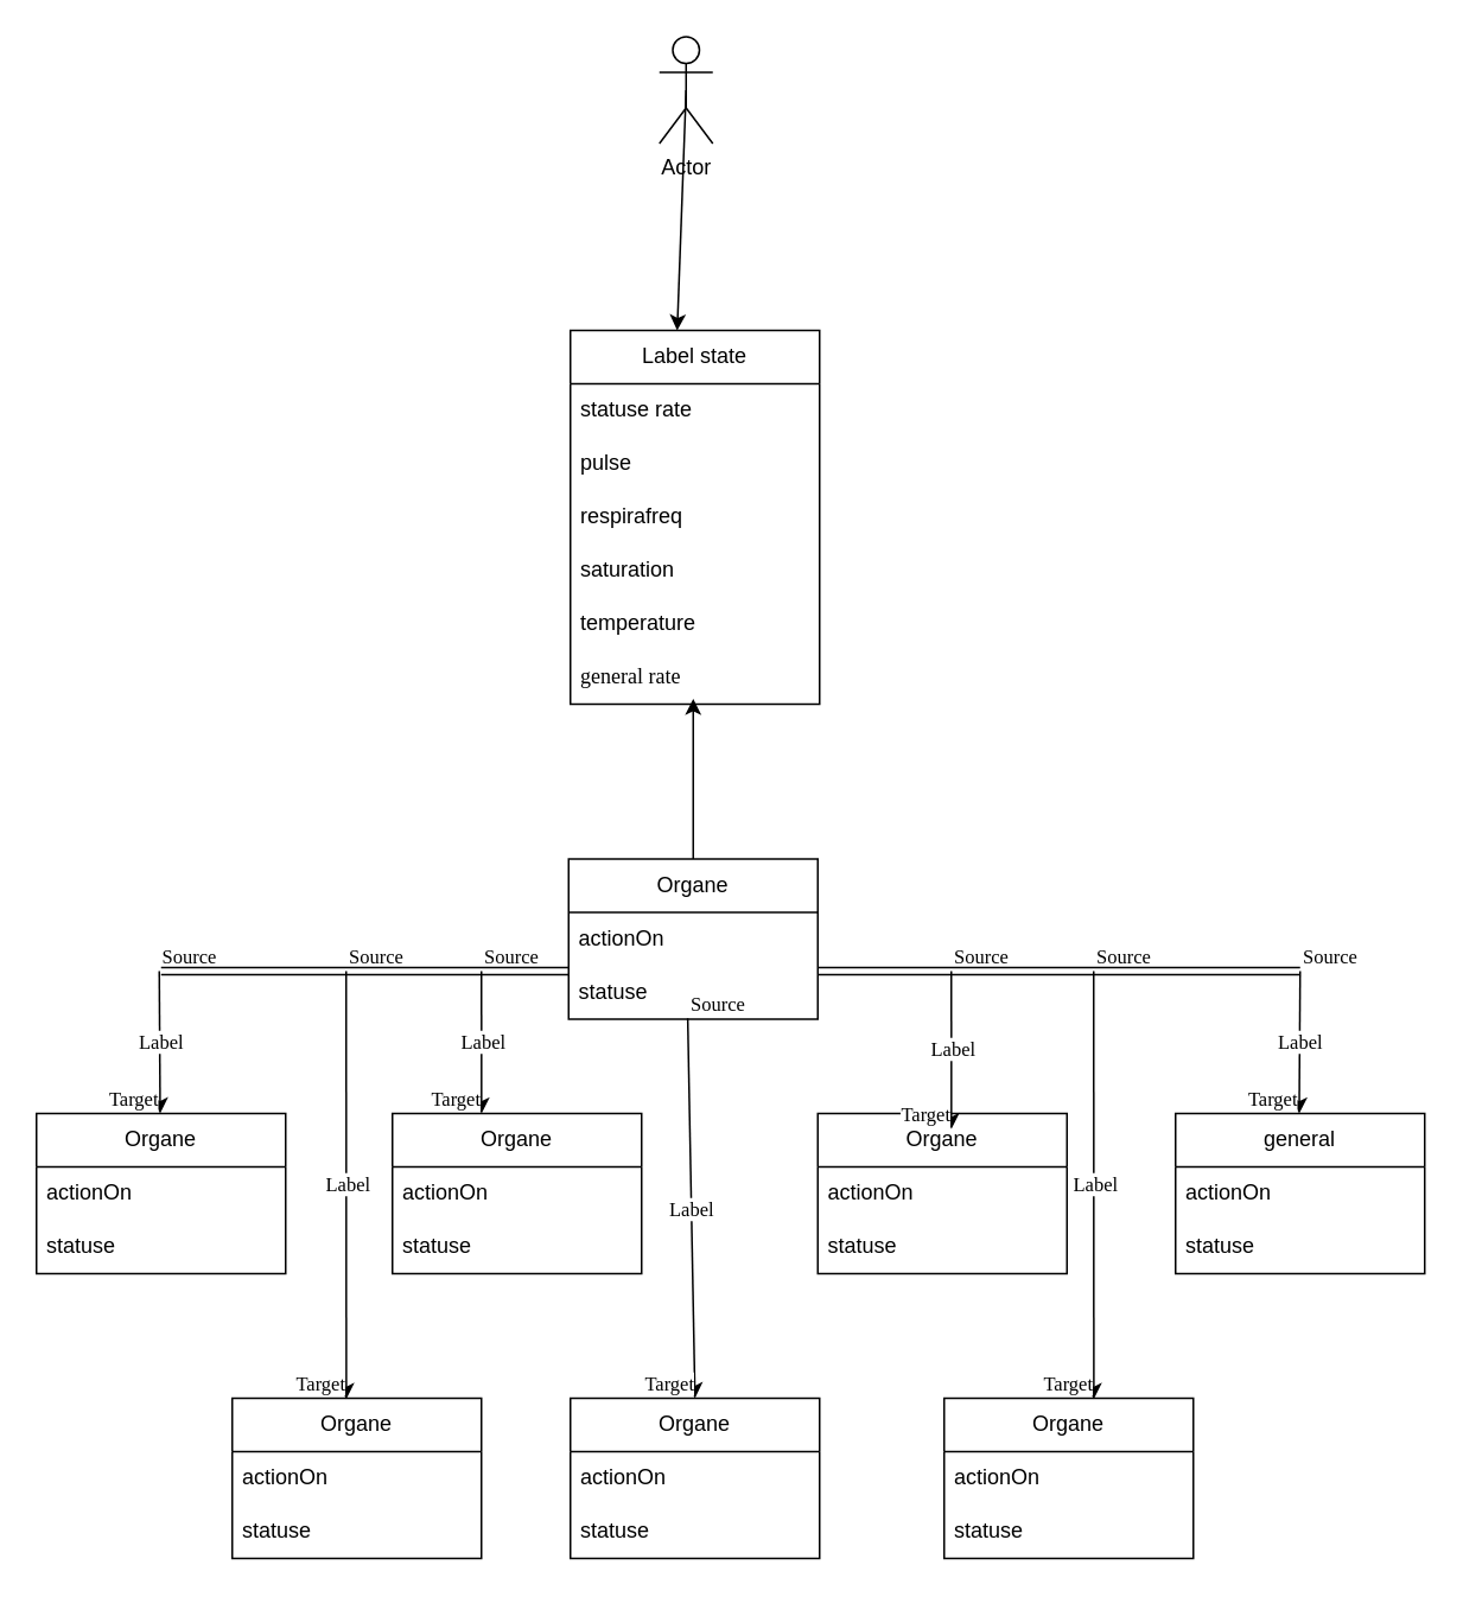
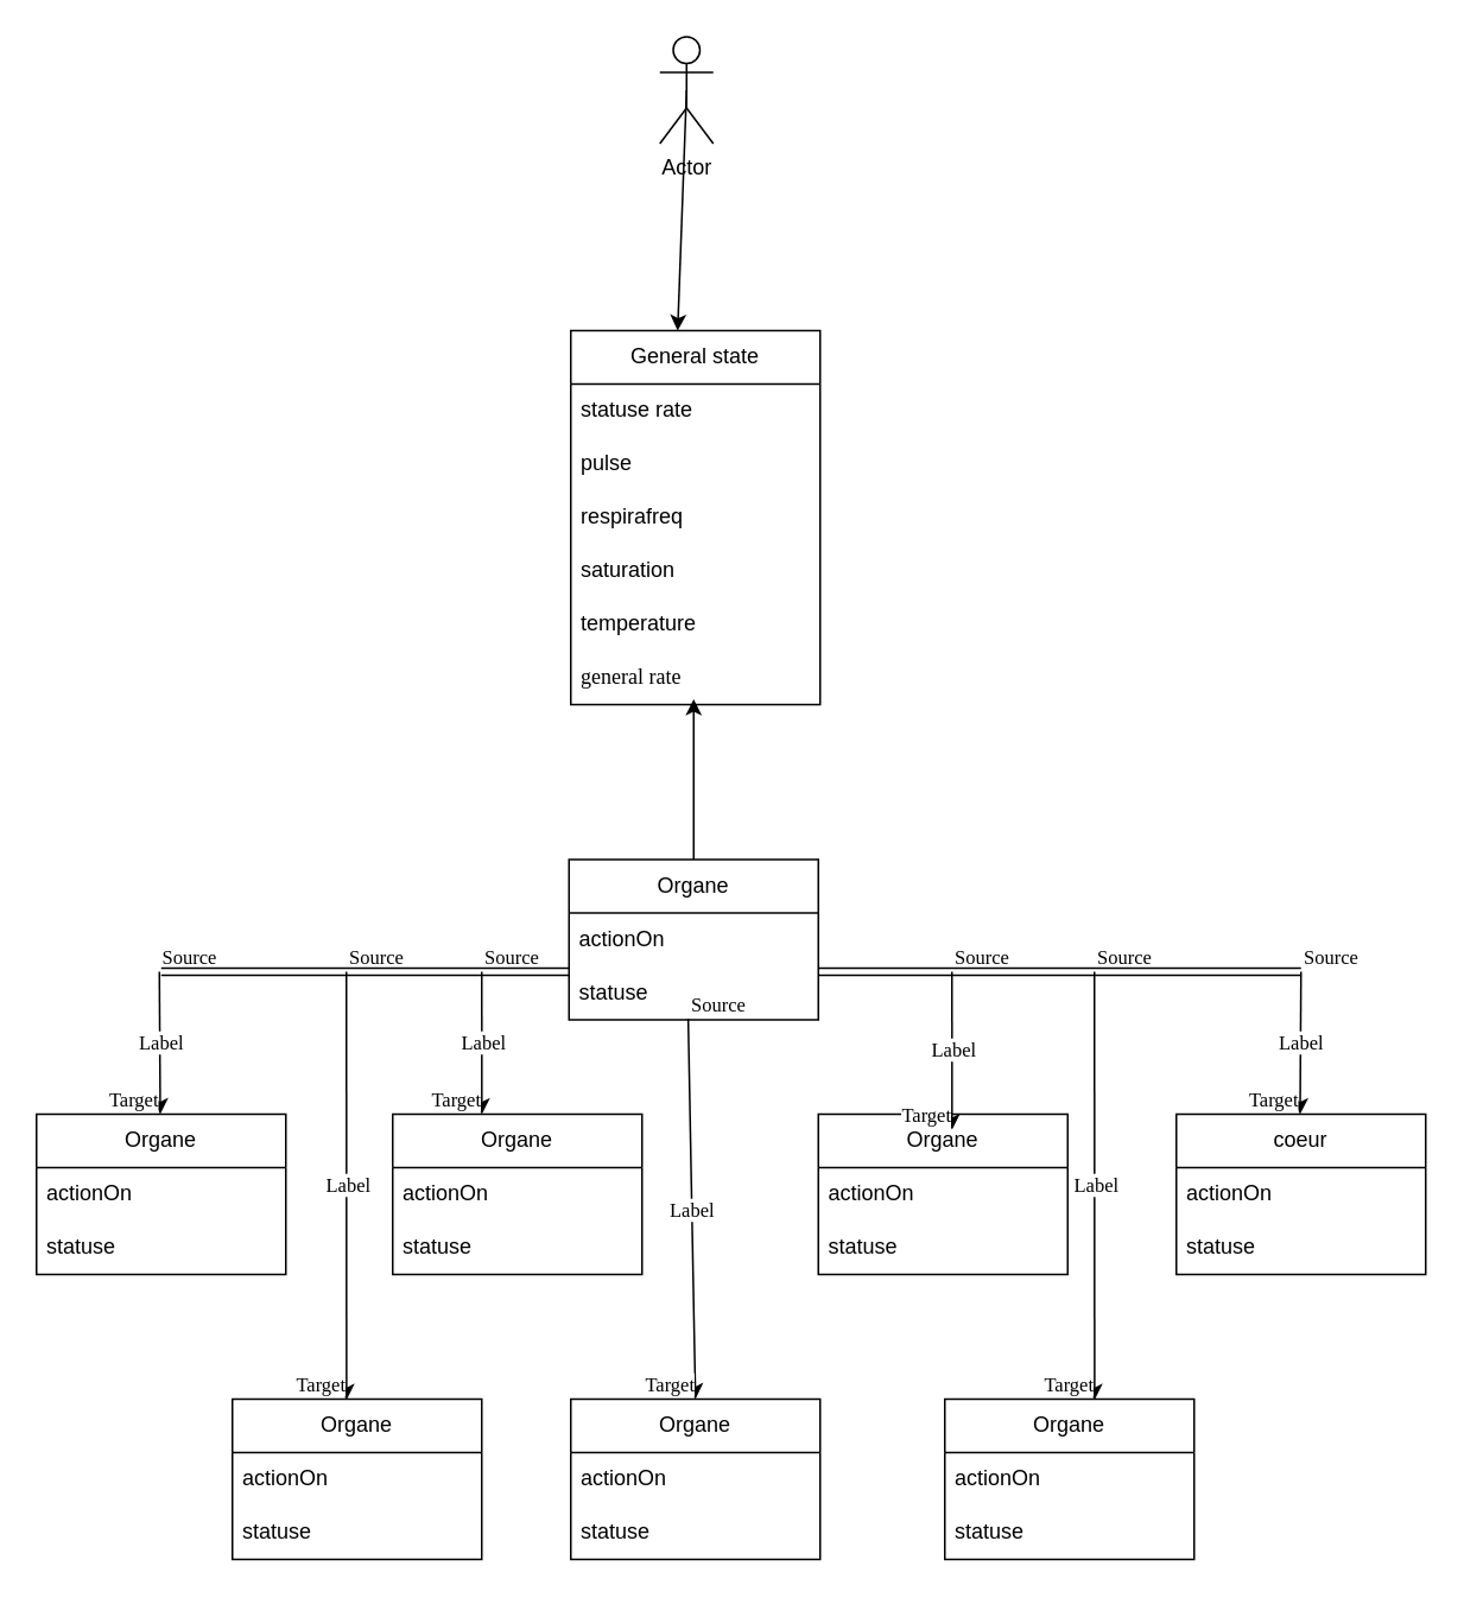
  <mxCell id="0" />
  <mxCell id="1" parent="0" />
  <mxCell id="2" style="edgeStyle=none;html=1;exitX=0.5;exitY=0.5;exitDx=0;exitDy=0;exitPerimeter=0;entryX=0.5;entryY=0;entryDx=0;entryDy=0;" edge="1" parent="1" source="3"><mxGeometry relative="1" as="geometry"><mxPoint x="380" y="185" as="targetPoint" /></mxGeometry></mxCell>
  <mxCell id="3" value="Actor" style="shape=umlActor;verticalLabelPosition=bottom;verticalAlign=top;html=1;outlineConnect=0;" vertex="1" parent="1"><mxGeometry x="370" y="20" width="30" height="60" as="geometry" /></mxCell>
- <mxCell id="4" value="Label state" style="swimlane;fontStyle=0;childLayout=stackLayout;horizontal=1;startSize=30;horizontalStack=0;resizeParent=1;resizeParentMax=0;resizeLast=0;collapsible=1;marginBottom=0;whiteSpace=wrap;html=1;" vertex="1" parent="1"><mxGeometry x="320" y="185" width="140" height="210" as="geometry" /></mxCell>
+ <mxCell id="4" value="General state" style="swimlane;fontStyle=0;childLayout=stackLayout;horizontal=1;startSize=30;horizontalStack=0;resizeParent=1;resizeParentMax=0;resizeLast=0;collapsible=1;marginBottom=0;whiteSpace=wrap;html=1;" vertex="1" parent="1"><mxGeometry x="320" y="185" width="140" height="210" as="geometry" /></mxCell>
  <mxCell id="5" value="statuse rate" style="text;strokeColor=none;fillColor=none;align=left;verticalAlign=middle;spacingLeft=4;spacingRight=4;overflow=hidden;points=[[0,0.5],[1,0.5]];portConstraint=eastwest;rotatable=0;whiteSpace=wrap;html=1;" vertex="1" parent="4"><mxGeometry y="30" width="140" height="30" as="geometry" /></mxCell>
  <mxCell id="6" value="pulse" style="text;strokeColor=none;fillColor=none;align=left;verticalAlign=middle;spacingLeft=4;spacingRight=4;overflow=hidden;points=[[0,0.5],[1,0.5]];portConstraint=eastwest;rotatable=0;whiteSpace=wrap;html=1;" vertex="1" parent="4"><mxGeometry y="60" width="140" height="30" as="geometry" /></mxCell>
  <mxCell id="7" value="respirafreq" style="text;strokeColor=none;fillColor=none;align=left;verticalAlign=middle;spacingLeft=4;spacingRight=4;overflow=hidden;points=[[0,0.5],[1,0.5]];portConstraint=eastwest;rotatable=0;whiteSpace=wrap;html=1;" vertex="1" parent="4"><mxGeometry y="90" width="140" height="30" as="geometry" /></mxCell>
  <mxCell id="8" value="saturation" style="text;strokeColor=none;fillColor=none;align=left;verticalAlign=middle;spacingLeft=4;spacingRight=4;overflow=hidden;points=[[0,0.5],[1,0.5]];portConstraint=eastwest;rotatable=0;whiteSpace=wrap;html=1;" vertex="1" parent="4"><mxGeometry y="120" width="140" height="30" as="geometry" /></mxCell>
  <mxCell id="9" value="temperature" style="text;strokeColor=none;fillColor=none;align=left;verticalAlign=middle;spacingLeft=4;spacingRight=4;overflow=hidden;points=[[0,0.5],[1,0.5]];portConstraint=eastwest;rotatable=0;whiteSpace=wrap;html=1;" vertex="1" parent="4"><mxGeometry y="150" width="140" height="30" as="geometry" /></mxCell>
  <mxCell id="10" value="general rate" style="text;strokeColor=none;fillColor=none;align=left;verticalAlign=middle;spacingLeft=4;spacingRight=4;overflow=hidden;points=[[0,0.5],[1,0.5]];portConstraint=eastwest;rotatable=0;whiteSpace=wrap;html=1;fontFamily=Times New Roman;" vertex="1" parent="4"><mxGeometry y="180" width="140" height="30" as="geometry" /></mxCell>
  <mxCell id="11" style="edgeStyle=none;html=1;exitX=0.5;exitY=0;exitDx=0;exitDy=0;" edge="1" parent="1" source="12"><mxGeometry relative="1" as="geometry"><mxPoint x="389" y="392" as="targetPoint" /></mxGeometry></mxCell>
  <mxCell id="12" value="Organe" style="swimlane;fontStyle=0;childLayout=stackLayout;horizontal=1;startSize=30;horizontalStack=0;resizeParent=1;resizeParentMax=0;resizeLast=0;collapsible=1;marginBottom=0;whiteSpace=wrap;html=1;" vertex="1" parent="1"><mxGeometry x="319" y="482" width="140" height="90" as="geometry" /></mxCell>
  <mxCell id="13" value="actionOn" style="text;strokeColor=none;fillColor=none;align=left;verticalAlign=middle;spacingLeft=4;spacingRight=4;overflow=hidden;points=[[0,0.5],[1,0.5]];portConstraint=eastwest;rotatable=0;whiteSpace=wrap;html=1;" vertex="1" parent="12"><mxGeometry y="30" width="140" height="30" as="geometry" /></mxCell>
  <mxCell id="14" value="statuse" style="text;strokeColor=none;fillColor=none;align=left;verticalAlign=middle;spacingLeft=4;spacingRight=4;overflow=hidden;points=[[0,0.5],[1,0.5]];portConstraint=eastwest;rotatable=0;whiteSpace=wrap;html=1;" vertex="1" parent="12"><mxGeometry y="60" width="140" height="30" as="geometry" /></mxCell>
- <mxCell id="15" value="general" style="swimlane;fontStyle=0;childLayout=stackLayout;horizontal=1;startSize=30;horizontalStack=0;resizeParent=1;resizeParentMax=0;resizeLast=0;collapsible=1;marginBottom=0;whiteSpace=wrap;html=1;" vertex="1" parent="1"><mxGeometry x="660" y="625" width="140" height="90" as="geometry" /></mxCell>
+ <mxCell id="15" value="coeur" style="swimlane;fontStyle=0;childLayout=stackLayout;horizontal=1;startSize=30;horizontalStack=0;resizeParent=1;resizeParentMax=0;resizeLast=0;collapsible=1;marginBottom=0;whiteSpace=wrap;html=1;" vertex="1" parent="1"><mxGeometry x="660" y="625" width="140" height="90" as="geometry" /></mxCell>
  <mxCell id="16" value="actionOn" style="text;strokeColor=none;fillColor=none;align=left;verticalAlign=middle;spacingLeft=4;spacingRight=4;overflow=hidden;points=[[0,0.5],[1,0.5]];portConstraint=eastwest;rotatable=0;whiteSpace=wrap;html=1;" vertex="1" parent="15"><mxGeometry y="30" width="140" height="30" as="geometry" /></mxCell>
  <mxCell id="17" value="statuse" style="text;strokeColor=none;fillColor=none;align=left;verticalAlign=middle;spacingLeft=4;spacingRight=4;overflow=hidden;points=[[0,0.5],[1,0.5]];portConstraint=eastwest;rotatable=0;whiteSpace=wrap;html=1;" vertex="1" parent="15"><mxGeometry y="60" width="140" height="30" as="geometry" /></mxCell>
  <mxCell id="18" value="Organe" style="swimlane;fontStyle=0;childLayout=stackLayout;horizontal=1;startSize=30;horizontalStack=0;resizeParent=1;resizeParentMax=0;resizeLast=0;collapsible=1;marginBottom=0;whiteSpace=wrap;html=1;" vertex="1" parent="1"><mxGeometry x="459" y="625" width="140" height="90" as="geometry" /></mxCell>
  <mxCell id="19" value="actionOn" style="text;strokeColor=none;fillColor=none;align=left;verticalAlign=middle;spacingLeft=4;spacingRight=4;overflow=hidden;points=[[0,0.5],[1,0.5]];portConstraint=eastwest;rotatable=0;whiteSpace=wrap;html=1;" vertex="1" parent="18"><mxGeometry y="30" width="140" height="30" as="geometry" /></mxCell>
  <mxCell id="20" value="statuse" style="text;strokeColor=none;fillColor=none;align=left;verticalAlign=middle;spacingLeft=4;spacingRight=4;overflow=hidden;points=[[0,0.5],[1,0.5]];portConstraint=eastwest;rotatable=0;whiteSpace=wrap;html=1;" vertex="1" parent="18"><mxGeometry y="60" width="140" height="30" as="geometry" /></mxCell>
  <mxCell id="21" value="Organe" style="swimlane;fontStyle=0;childLayout=stackLayout;horizontal=1;startSize=30;horizontalStack=0;resizeParent=1;resizeParentMax=0;resizeLast=0;collapsible=1;marginBottom=0;whiteSpace=wrap;html=1;" vertex="1" parent="1"><mxGeometry x="220" y="625" width="140" height="90" as="geometry" /></mxCell>
  <mxCell id="22" value="actionOn" style="text;strokeColor=none;fillColor=none;align=left;verticalAlign=middle;spacingLeft=4;spacingRight=4;overflow=hidden;points=[[0,0.5],[1,0.5]];portConstraint=eastwest;rotatable=0;whiteSpace=wrap;html=1;" vertex="1" parent="21"><mxGeometry y="30" width="140" height="30" as="geometry" /></mxCell>
  <mxCell id="23" value="statuse" style="text;strokeColor=none;fillColor=none;align=left;verticalAlign=middle;spacingLeft=4;spacingRight=4;overflow=hidden;points=[[0,0.5],[1,0.5]];portConstraint=eastwest;rotatable=0;whiteSpace=wrap;html=1;" vertex="1" parent="21"><mxGeometry y="60" width="140" height="30" as="geometry" /></mxCell>
  <mxCell id="24" value="Organe" style="swimlane;fontStyle=0;childLayout=stackLayout;horizontal=1;startSize=30;horizontalStack=0;resizeParent=1;resizeParentMax=0;resizeLast=0;collapsible=1;marginBottom=0;whiteSpace=wrap;html=1;" vertex="1" parent="1"><mxGeometry x="20" y="625" width="140" height="90" as="geometry" /></mxCell>
  <mxCell id="25" value="actionOn" style="text;strokeColor=none;fillColor=none;align=left;verticalAlign=middle;spacingLeft=4;spacingRight=4;overflow=hidden;points=[[0,0.5],[1,0.5]];portConstraint=eastwest;rotatable=0;whiteSpace=wrap;html=1;" vertex="1" parent="24"><mxGeometry y="30" width="140" height="30" as="geometry" /></mxCell>
  <mxCell id="26" value="statuse" style="text;strokeColor=none;fillColor=none;align=left;verticalAlign=middle;spacingLeft=4;spacingRight=4;overflow=hidden;points=[[0,0.5],[1,0.5]];portConstraint=eastwest;rotatable=0;whiteSpace=wrap;html=1;" vertex="1" parent="24"><mxGeometry y="60" width="140" height="30" as="geometry" /></mxCell>
  <mxCell id="27" value="Organe" style="swimlane;fontStyle=0;childLayout=stackLayout;horizontal=1;startSize=30;horizontalStack=0;resizeParent=1;resizeParentMax=0;resizeLast=0;collapsible=1;marginBottom=0;whiteSpace=wrap;html=1;" vertex="1" parent="1"><mxGeometry x="130" y="785" width="140" height="90" as="geometry" /></mxCell>
  <mxCell id="28" value="actionOn" style="text;strokeColor=none;fillColor=none;align=left;verticalAlign=middle;spacingLeft=4;spacingRight=4;overflow=hidden;points=[[0,0.5],[1,0.5]];portConstraint=eastwest;rotatable=0;whiteSpace=wrap;html=1;" vertex="1" parent="27"><mxGeometry y="30" width="140" height="30" as="geometry" /></mxCell>
  <mxCell id="29" value="statuse" style="text;strokeColor=none;fillColor=none;align=left;verticalAlign=middle;spacingLeft=4;spacingRight=4;overflow=hidden;points=[[0,0.5],[1,0.5]];portConstraint=eastwest;rotatable=0;whiteSpace=wrap;html=1;" vertex="1" parent="27"><mxGeometry y="60" width="140" height="30" as="geometry" /></mxCell>
  <mxCell id="30" value="Organe" style="swimlane;fontStyle=0;childLayout=stackLayout;horizontal=1;startSize=30;horizontalStack=0;resizeParent=1;resizeParentMax=0;resizeLast=0;collapsible=1;marginBottom=0;whiteSpace=wrap;html=1;" vertex="1" parent="1"><mxGeometry x="320" y="785" width="140" height="90" as="geometry" /></mxCell>
  <mxCell id="31" value="actionOn" style="text;strokeColor=none;fillColor=none;align=left;verticalAlign=middle;spacingLeft=4;spacingRight=4;overflow=hidden;points=[[0,0.5],[1,0.5]];portConstraint=eastwest;rotatable=0;whiteSpace=wrap;html=1;" vertex="1" parent="30"><mxGeometry y="30" width="140" height="30" as="geometry" /></mxCell>
  <mxCell id="32" value="statuse" style="text;strokeColor=none;fillColor=none;align=left;verticalAlign=middle;spacingLeft=4;spacingRight=4;overflow=hidden;points=[[0,0.5],[1,0.5]];portConstraint=eastwest;rotatable=0;whiteSpace=wrap;html=1;" vertex="1" parent="30"><mxGeometry y="60" width="140" height="30" as="geometry" /></mxCell>
  <mxCell id="33" value="Organe" style="swimlane;fontStyle=0;childLayout=stackLayout;horizontal=1;startSize=30;horizontalStack=0;resizeParent=1;resizeParentMax=0;resizeLast=0;collapsible=1;marginBottom=0;whiteSpace=wrap;html=1;" vertex="1" parent="1"><mxGeometry x="530" y="785" width="140" height="90" as="geometry" /></mxCell>
  <mxCell id="34" value="actionOn" style="text;strokeColor=none;fillColor=none;align=left;verticalAlign=middle;spacingLeft=4;spacingRight=4;overflow=hidden;points=[[0,0.5],[1,0.5]];portConstraint=eastwest;rotatable=0;whiteSpace=wrap;html=1;" vertex="1" parent="33"><mxGeometry y="30" width="140" height="30" as="geometry" /></mxCell>
  <mxCell id="35" value="statuse" style="text;strokeColor=none;fillColor=none;align=left;verticalAlign=middle;spacingLeft=4;spacingRight=4;overflow=hidden;points=[[0,0.5],[1,0.5]];portConstraint=eastwest;rotatable=0;whiteSpace=wrap;html=1;" vertex="1" parent="33"><mxGeometry y="60" width="140" height="30" as="geometry" /></mxCell>
  <mxCell id="36" value="" style="endArrow=classic;html=1;fontFamily=Times New Roman;exitX=0.478;exitY=0.984;exitDx=0;exitDy=0;exitPerimeter=0;entryX=0.5;entryY=0;entryDx=0;entryDy=0;" edge="1" parent="1" source="14" target="30"><mxGeometry relative="1" as="geometry"><mxPoint x="380" y="675" as="sourcePoint" /><mxPoint x="540" y="675" as="targetPoint" /></mxGeometry></mxCell>
  <mxCell id="37" value="Label" style="edgeLabel;resizable=0;html=1;align=center;verticalAlign=middle;fontFamily=Times New Roman;" connectable="0" vertex="1" parent="36"><mxGeometry relative="1" as="geometry" /></mxCell>
  <mxCell id="38" value="Source" style="edgeLabel;resizable=0;html=1;align=left;verticalAlign=bottom;fontFamily=Times New Roman;" connectable="0" vertex="1" parent="36"><mxGeometry x="-1" relative="1" as="geometry" /></mxCell>
  <mxCell id="39" value="Target" style="edgeLabel;resizable=0;html=1;align=right;verticalAlign=bottom;fontFamily=Times New Roman;" connectable="0" vertex="1" parent="36"><mxGeometry x="1" relative="1" as="geometry" /></mxCell>
  <mxCell id="40" value="" style="endArrow=classic;html=1;fontFamily=Times New Roman;entryX=0.5;entryY=0;entryDx=0;entryDy=0;" edge="1" parent="1"><mxGeometry relative="1" as="geometry"><mxPoint x="194" y="545" as="sourcePoint" /><mxPoint x="194.08" y="785.48" as="targetPoint" /></mxGeometry></mxCell>
  <mxCell id="41" value="Label" style="edgeLabel;resizable=0;html=1;align=center;verticalAlign=middle;fontFamily=Times New Roman;" connectable="0" vertex="1" parent="40"><mxGeometry relative="1" as="geometry" /></mxCell>
  <mxCell id="42" value="Source" style="edgeLabel;resizable=0;html=1;align=left;verticalAlign=bottom;fontFamily=Times New Roman;" connectable="0" vertex="1" parent="40"><mxGeometry x="-1" relative="1" as="geometry" /></mxCell>
  <mxCell id="43" value="Target" style="edgeLabel;resizable=0;html=1;align=right;verticalAlign=bottom;fontFamily=Times New Roman;" connectable="0" vertex="1" parent="40"><mxGeometry x="1" relative="1" as="geometry" /></mxCell>
  <mxCell id="44" value="" style="endArrow=classic;html=1;fontFamily=Times New Roman;entryX=0.5;entryY=0;entryDx=0;entryDy=0;" edge="1" parent="1"><mxGeometry relative="1" as="geometry"><mxPoint x="614" y="545" as="sourcePoint" /><mxPoint x="614.08" y="785.48" as="targetPoint" /></mxGeometry></mxCell>
  <mxCell id="45" value="Label" style="edgeLabel;resizable=0;html=1;align=center;verticalAlign=middle;fontFamily=Times New Roman;" connectable="0" vertex="1" parent="44"><mxGeometry relative="1" as="geometry" /></mxCell>
  <mxCell id="46" value="Source" style="edgeLabel;resizable=0;html=1;align=left;verticalAlign=bottom;fontFamily=Times New Roman;" connectable="0" vertex="1" parent="44"><mxGeometry x="-1" relative="1" as="geometry" /></mxCell>
  <mxCell id="47" value="Target" style="edgeLabel;resizable=0;html=1;align=right;verticalAlign=bottom;fontFamily=Times New Roman;" connectable="0" vertex="1" parent="44"><mxGeometry x="1" relative="1" as="geometry" /></mxCell>
  <mxCell id="48" value="" style="endArrow=classic;html=1;fontFamily=Times New Roman;entryX=0.5;entryY=0;entryDx=0;entryDy=0;" edge="1" parent="1"><mxGeometry relative="1" as="geometry"><mxPoint x="534" y="545" as="sourcePoint" /><mxPoint x="534.08" y="633.74" as="targetPoint" /></mxGeometry></mxCell>
  <mxCell id="49" value="Label" style="edgeLabel;resizable=0;html=1;align=center;verticalAlign=middle;fontFamily=Times New Roman;" connectable="0" vertex="1" parent="48"><mxGeometry relative="1" as="geometry" /></mxCell>
  <mxCell id="50" value="Source" style="edgeLabel;resizable=0;html=1;align=left;verticalAlign=bottom;fontFamily=Times New Roman;" connectable="0" vertex="1" parent="48"><mxGeometry x="-1" relative="1" as="geometry" /></mxCell>
  <mxCell id="51" value="Target" style="edgeLabel;resizable=0;html=1;align=right;verticalAlign=bottom;fontFamily=Times New Roman;" connectable="0" vertex="1" parent="48"><mxGeometry x="1" relative="1" as="geometry" /></mxCell>
  <mxCell id="52" value="" style="endArrow=classic;html=1;fontFamily=Times New Roman;entryX=0.5;entryY=0;entryDx=0;entryDy=0;" edge="1" parent="1"><mxGeometry relative="1" as="geometry"><mxPoint x="270" y="545" as="sourcePoint" /><mxPoint x="270.08" y="625" as="targetPoint" /></mxGeometry></mxCell>
  <mxCell id="53" value="Label" style="edgeLabel;resizable=0;html=1;align=center;verticalAlign=middle;fontFamily=Times New Roman;" connectable="0" vertex="1" parent="52"><mxGeometry relative="1" as="geometry" /></mxCell>
  <mxCell id="54" value="Source" style="edgeLabel;resizable=0;html=1;align=left;verticalAlign=bottom;fontFamily=Times New Roman;" connectable="0" vertex="1" parent="52"><mxGeometry x="-1" relative="1" as="geometry" /></mxCell>
  <mxCell id="55" value="Target" style="edgeLabel;resizable=0;html=1;align=right;verticalAlign=bottom;fontFamily=Times New Roman;" connectable="0" vertex="1" parent="52"><mxGeometry x="1" relative="1" as="geometry" /></mxCell>
  <mxCell id="56" value="" style="endArrow=classic;html=1;fontFamily=Times New Roman;entryX=0.5;entryY=0;entryDx=0;entryDy=0;" edge="1" parent="1"><mxGeometry relative="1" as="geometry"><mxPoint x="89" y="545" as="sourcePoint" /><mxPoint x="89.49" y="625" as="targetPoint" /></mxGeometry></mxCell>
  <mxCell id="57" value="Label" style="edgeLabel;resizable=0;html=1;align=center;verticalAlign=middle;fontFamily=Times New Roman;" connectable="0" vertex="1" parent="56"><mxGeometry relative="1" as="geometry" /></mxCell>
  <mxCell id="58" value="Source" style="edgeLabel;resizable=0;html=1;align=left;verticalAlign=bottom;fontFamily=Times New Roman;" connectable="0" vertex="1" parent="56"><mxGeometry x="-1" relative="1" as="geometry" /></mxCell>
  <mxCell id="59" value="Target" style="edgeLabel;resizable=0;html=1;align=right;verticalAlign=bottom;fontFamily=Times New Roman;" connectable="0" vertex="1" parent="56"><mxGeometry x="1" relative="1" as="geometry" /></mxCell>
  <mxCell id="60" value="" style="endArrow=classic;html=1;fontFamily=Times New Roman;entryX=0.5;entryY=0;entryDx=0;entryDy=0;" edge="1" parent="1"><mxGeometry relative="1" as="geometry"><mxPoint x="730" y="545" as="sourcePoint" /><mxPoint x="729.49" y="625" as="targetPoint" /></mxGeometry></mxCell>
  <mxCell id="61" value="Label" style="edgeLabel;resizable=0;html=1;align=center;verticalAlign=middle;fontFamily=Times New Roman;" connectable="0" vertex="1" parent="60"><mxGeometry relative="1" as="geometry" /></mxCell>
  <mxCell id="62" value="Source" style="edgeLabel;resizable=0;html=1;align=left;verticalAlign=bottom;fontFamily=Times New Roman;" connectable="0" vertex="1" parent="60"><mxGeometry x="-1" relative="1" as="geometry" /></mxCell>
  <mxCell id="63" value="Target" style="edgeLabel;resizable=0;html=1;align=right;verticalAlign=bottom;fontFamily=Times New Roman;" connectable="0" vertex="1" parent="60"><mxGeometry x="1" relative="1" as="geometry" /></mxCell>
  <mxCell id="64" value="" style="shape=link;html=1;fontFamily=Times New Roman;" edge="1" parent="1"><mxGeometry width="100" relative="1" as="geometry"><mxPoint x="459" y="545" as="sourcePoint" /><mxPoint x="730" y="545" as="targetPoint" /></mxGeometry></mxCell>
  <mxCell id="65" value="" style="shape=link;html=1;fontFamily=Times New Roman;" edge="1" parent="1"><mxGeometry width="100" relative="1" as="geometry"><mxPoint x="90" y="545" as="sourcePoint" /><mxPoint x="319" y="545" as="targetPoint" /></mxGeometry></mxCell>
